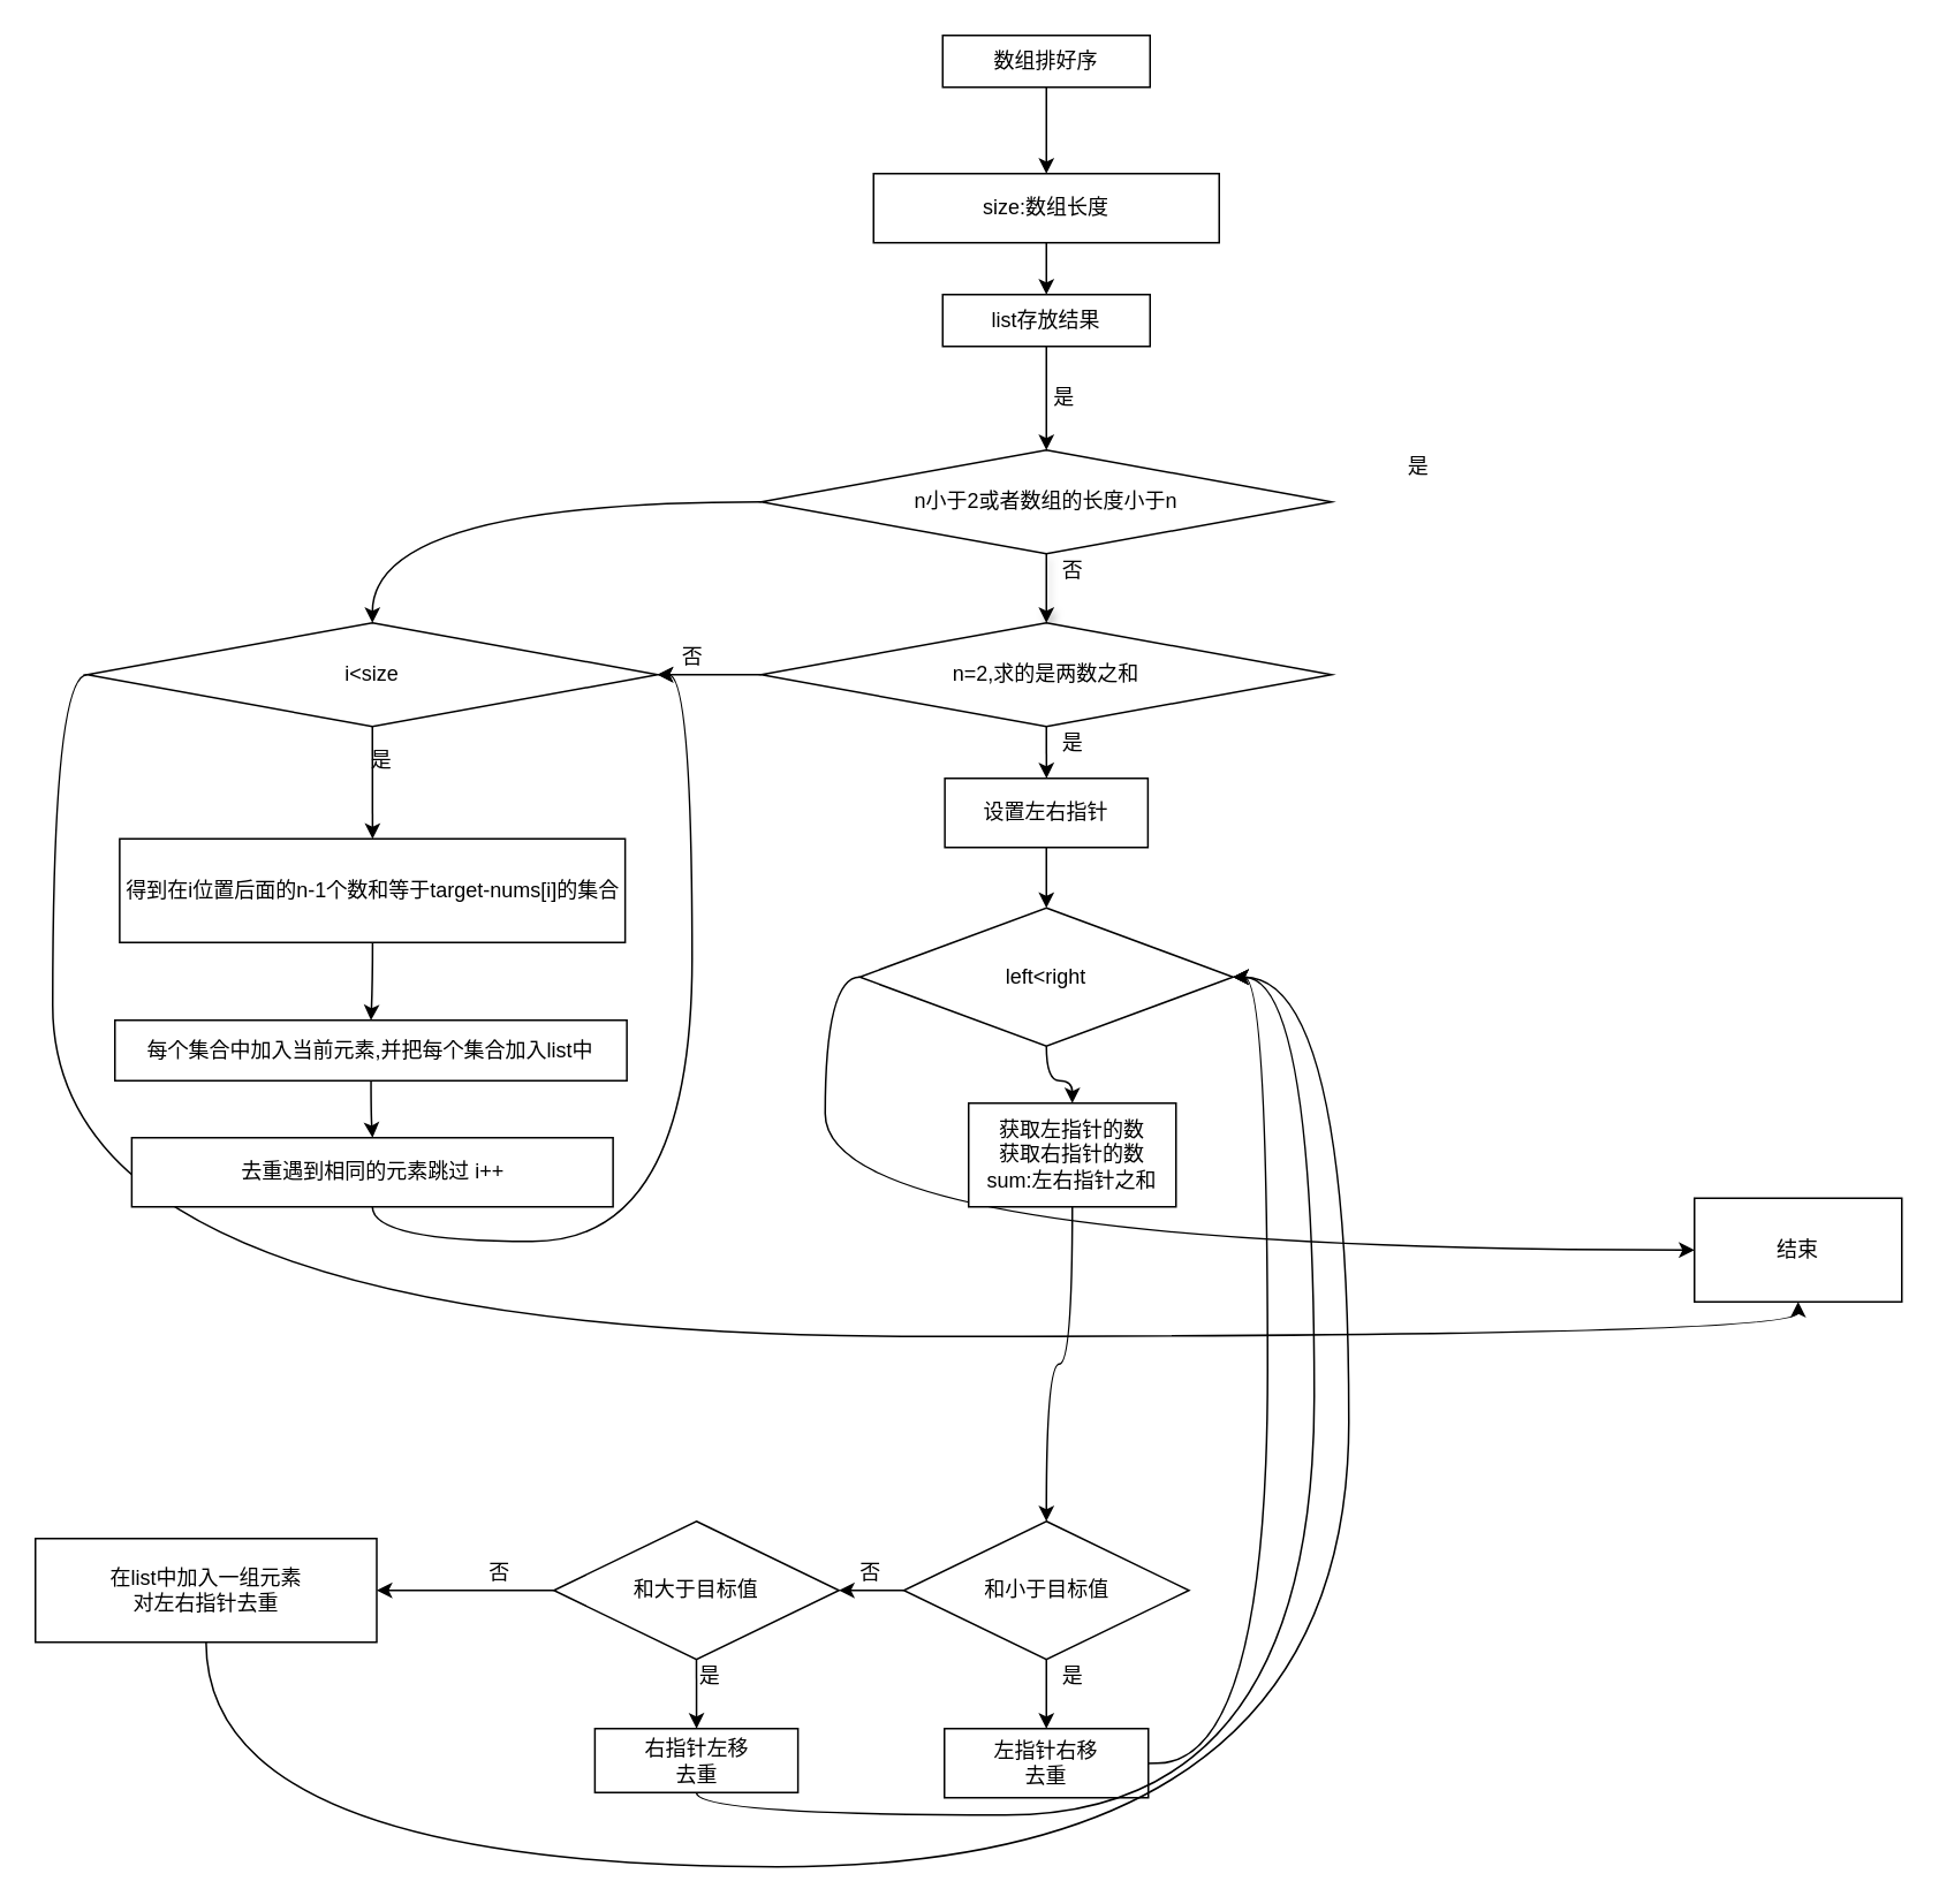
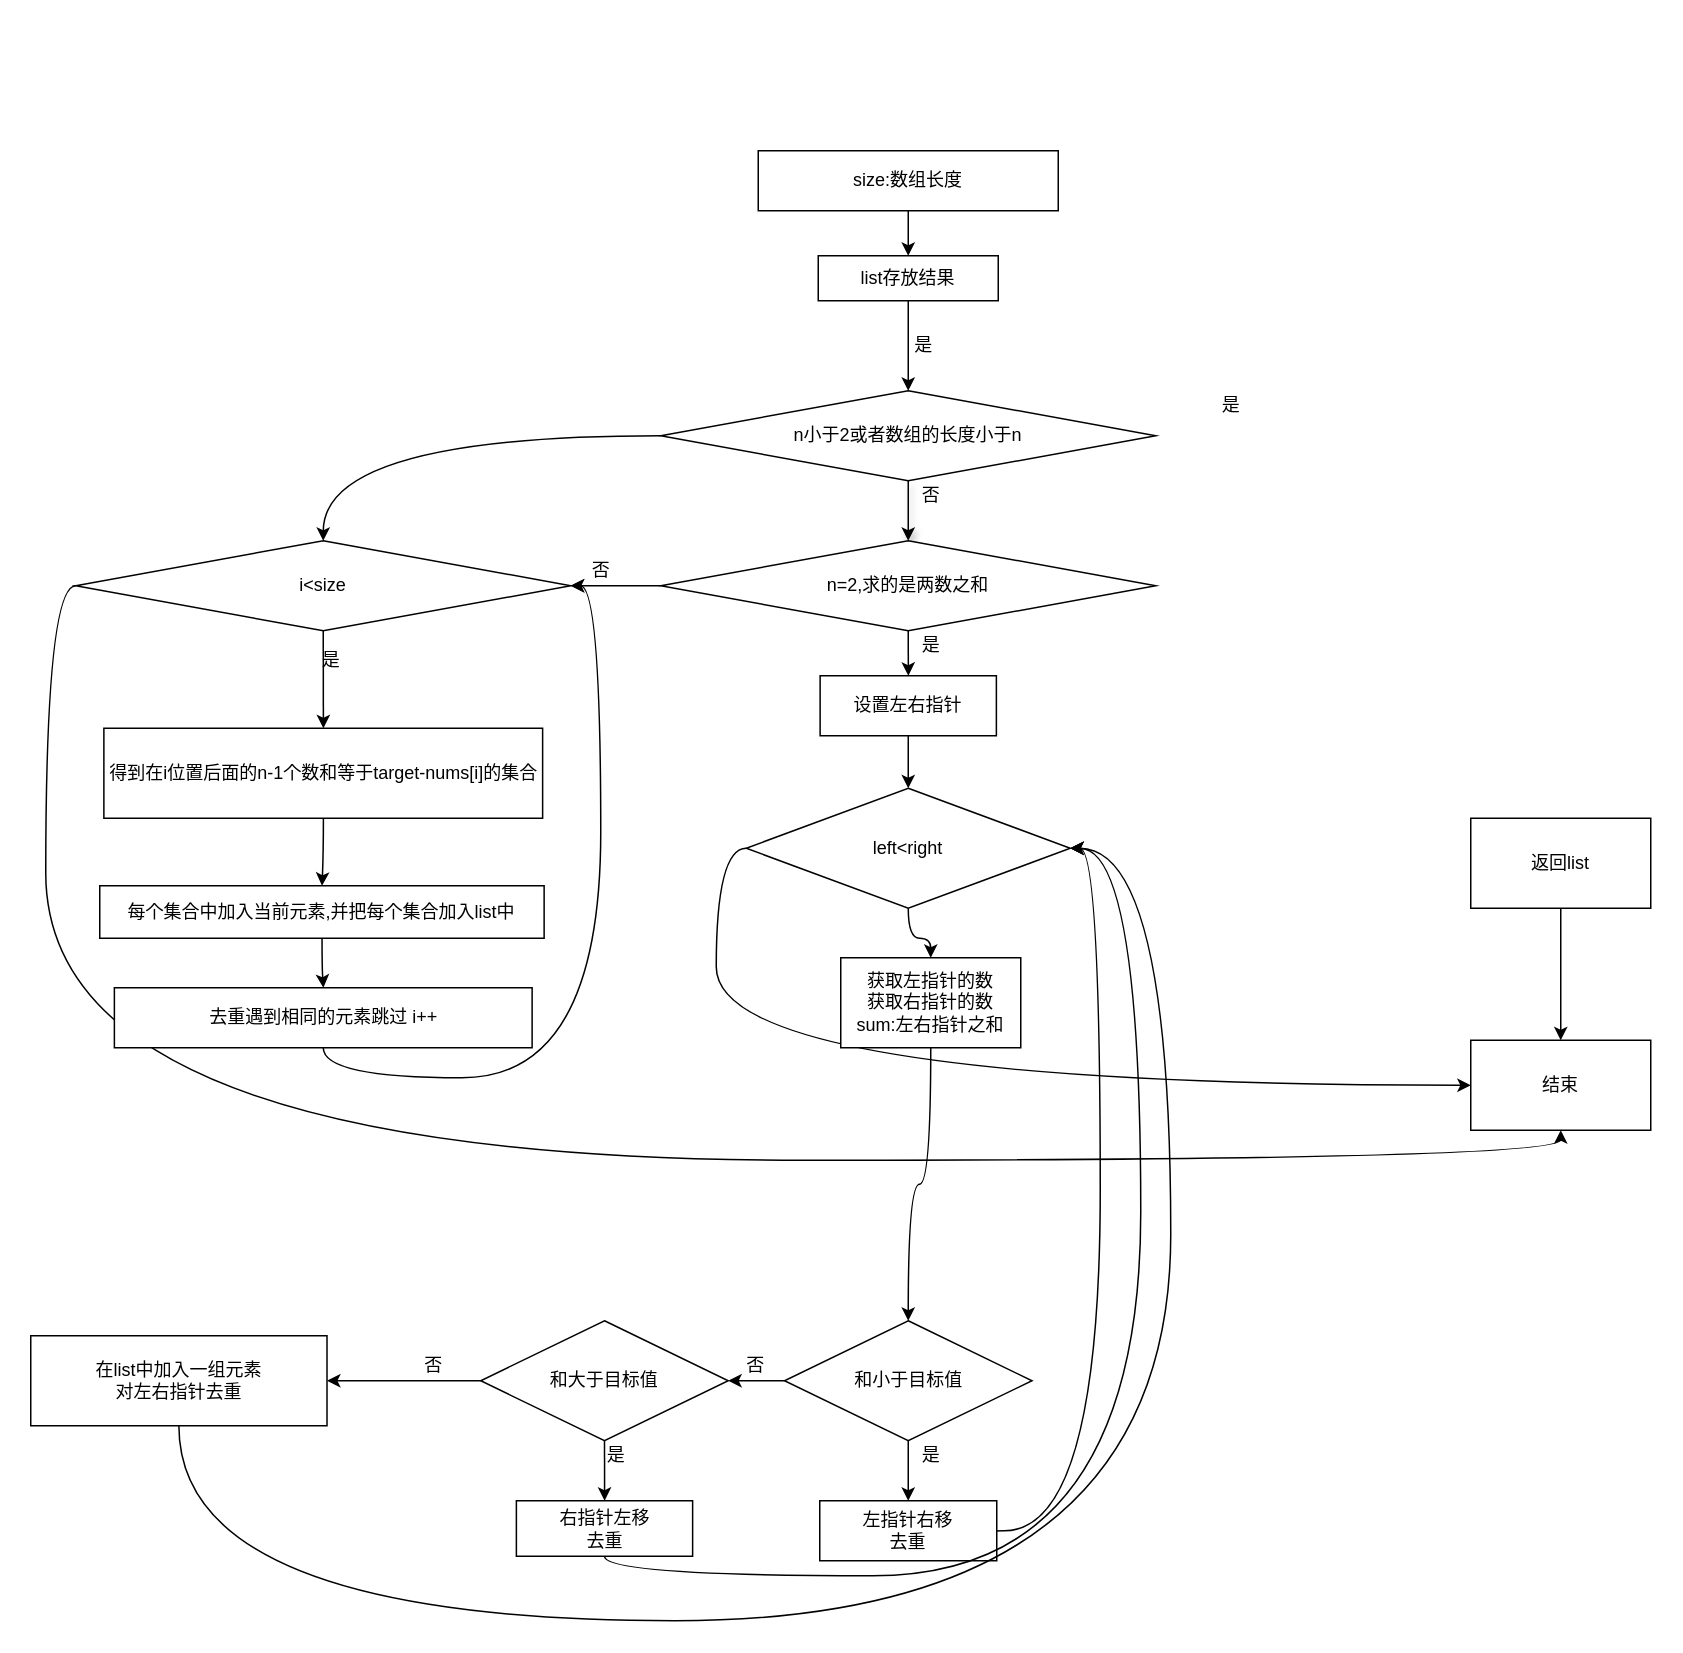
  <mxCell id="0" />
  <mxCell id="1" parent="0" />
  <mxCell id="2" value="" style="edgeStyle=orthogonalEdgeStyle;rounded=0;orthogonalLoop=1;jettySize=auto;html=1;shadow=0;sketch=0;curved=1;" edge="1" parent="1" source="3" target="5"><mxGeometry relative="1" as="geometry" /></mxCell>
  <mxCell id="3" value="size:数组长度" style="rounded=0;whiteSpace=wrap;html=1;shadow=0;sketch=0;" vertex="1" parent="1"><mxGeometry x="505" y="100" width="200" height="40" as="geometry" /></mxCell>
  <mxCell id="4" style="edgeStyle=orthogonalEdgeStyle;rounded=0;orthogonalLoop=1;jettySize=auto;html=1;exitX=0.5;exitY=1;exitDx=0;exitDy=0;entryX=0.5;entryY=0;entryDx=0;entryDy=0;shadow=0;sketch=0;curved=1;" edge="1" parent="1" source="5" target="8"><mxGeometry relative="1" as="geometry" /></mxCell>
  <mxCell id="5" value="list存放结果" style="whiteSpace=wrap;html=1;rounded=0;shadow=0;sketch=0;" vertex="1" parent="1"><mxGeometry x="545" y="170" width="120" height="30" as="geometry" /></mxCell>
  <mxCell id="6" value="" style="edgeStyle=orthogonalEdgeStyle;rounded=0;orthogonalLoop=1;jettySize=auto;html=1;shadow=1;sketch=0;curved=1;" edge="1" parent="1" source="8" target="12"><mxGeometry relative="1" as="geometry" /></mxCell>
  <mxCell id="7" value="" style="edgeStyle=orthogonalEdgeStyle;rounded=0;orthogonalLoop=1;jettySize=auto;html=1;shadow=0;sketch=0;curved=1;" edge="1" parent="1" source="8" target="45"><mxGeometry relative="1" as="geometry" /></mxCell>
  <mxCell id="8" value="n小于2或者数组的长度小于n" style="rhombus;whiteSpace=wrap;html=1;rounded=0;sketch=0;" vertex="1" parent="1"><mxGeometry x="440" y="260" width="330" height="60" as="geometry" /></mxCell>
  <mxCell id="9" value="是" style="text;html=1;align=center;verticalAlign=middle;resizable=0;points=[];autosize=1;strokeColor=none;fillColor=none;shadow=1;rounded=0;sketch=0;" vertex="1" parent="1"><mxGeometry x="595" y="215" width="40" height="30" as="geometry" /></mxCell>
  <mxCell id="10" value="" style="edgeStyle=orthogonalEdgeStyle;rounded=0;orthogonalLoop=1;jettySize=auto;html=1;shadow=0;sketch=0;curved=1;" edge="1" parent="1" source="12" target="16"><mxGeometry relative="1" as="geometry" /></mxCell>
  <mxCell id="11" style="edgeStyle=orthogonalEdgeStyle;rounded=0;orthogonalLoop=1;jettySize=auto;html=1;exitX=0;exitY=0.5;exitDx=0;exitDy=0;entryX=1;entryY=0.5;entryDx=0;entryDy=0;shadow=0;sketch=0;curved=1;" edge="1" parent="1" source="12" target="45"><mxGeometry relative="1" as="geometry" /></mxCell>
  <mxCell id="12" value="n=2,求的是两数之和" style="rhombus;whiteSpace=wrap;html=1;rounded=0;sketch=0;" vertex="1" parent="1"><mxGeometry x="440" y="360" width="330" height="60" as="geometry" /></mxCell>
- <mxCell id="13" style="edgeStyle=orthogonalEdgeStyle;rounded=0;orthogonalLoop=1;jettySize=auto;html=1;exitX=0.5;exitY=1;exitDx=0;exitDy=0;entryX=0.5;entryY=0;entryDx=0;entryDy=0;shadow=0;sketch=0;curved=1;" edge="1" parent="1" source="14" target="3"><mxGeometry relative="1" as="geometry" /></mxCell>
- <mxCell id="14" value="数组排好序" style="whiteSpace=wrap;html=1;rounded=0;shadow=0;sketch=0;" vertex="1" parent="1"><mxGeometry x="545" y="20" width="120" height="30" as="geometry" /></mxCell>
  <mxCell id="15" style="edgeStyle=orthogonalEdgeStyle;rounded=0;orthogonalLoop=1;jettySize=auto;html=1;exitX=0.5;exitY=1;exitDx=0;exitDy=0;entryX=0.5;entryY=0;entryDx=0;entryDy=0;shadow=0;sketch=0;curved=1;" edge="1" parent="1" source="16" target="19"><mxGeometry relative="1" as="geometry" /></mxCell>
  <mxCell id="16" value="设置左右指针" style="whiteSpace=wrap;html=1;rounded=0;sketch=0;" vertex="1" parent="1"><mxGeometry x="546.25" y="450" width="117.5" height="40" as="geometry" /></mxCell>
  <mxCell id="17" value="" style="edgeStyle=orthogonalEdgeStyle;rounded=0;orthogonalLoop=1;jettySize=auto;html=1;shadow=0;sketch=0;curved=1;" edge="1" parent="1" source="19" target="21"><mxGeometry relative="1" as="geometry" /></mxCell>
  <mxCell id="18" style="edgeStyle=orthogonalEdgeStyle;rounded=0;orthogonalLoop=1;jettySize=auto;html=1;exitX=0;exitY=0.5;exitDx=0;exitDy=0;entryX=0;entryY=0.5;entryDx=0;entryDy=0;shadow=0;sketch=0;curved=1;" edge="1" parent="1" source="19" target="54"><mxGeometry relative="1" as="geometry" /></mxCell>
  <mxCell id="19" value="left&amp;lt;right" style="rhombus;whiteSpace=wrap;html=1;rounded=0;shadow=0;sketch=0;" vertex="1" parent="1"><mxGeometry x="497" y="525" width="216" height="80" as="geometry" /></mxCell>
  <mxCell id="20" style="edgeStyle=orthogonalEdgeStyle;rounded=0;orthogonalLoop=1;jettySize=auto;html=1;exitX=0.5;exitY=1;exitDx=0;exitDy=0;entryX=0.5;entryY=0;entryDx=0;entryDy=0;shadow=0;sketch=0;curved=1;" edge="1" parent="1" source="21" target="24"><mxGeometry relative="1" as="geometry" /></mxCell>
  <mxCell id="21" value="获取左指针的数&lt;br&gt;获取右指针的数&lt;br&gt;sum:左右指针之和" style="whiteSpace=wrap;html=1;rounded=0;shadow=0;sketch=0;" vertex="1" parent="1"><mxGeometry x="560" y="638" width="120" height="60" as="geometry" /></mxCell>
  <mxCell id="22" value="" style="edgeStyle=orthogonalEdgeStyle;rounded=0;orthogonalLoop=1;jettySize=auto;html=1;shadow=0;sketch=0;curved=1;" edge="1" parent="1" source="24" target="26"><mxGeometry relative="1" as="geometry" /></mxCell>
  <mxCell id="23" style="edgeStyle=orthogonalEdgeStyle;rounded=0;orthogonalLoop=1;jettySize=auto;html=1;exitX=0;exitY=0.5;exitDx=0;exitDy=0;entryX=1;entryY=0.5;entryDx=0;entryDy=0;shadow=0;sketch=0;curved=1;" edge="1" parent="1" source="24" target="30"><mxGeometry relative="1" as="geometry" /></mxCell>
  <mxCell id="24" value="和小于目标值" style="rhombus;whiteSpace=wrap;html=1;shadow=0;rounded=0;sketch=0;" vertex="1" parent="1"><mxGeometry x="522.5" y="880" width="165" height="80" as="geometry" /></mxCell>
  <mxCell id="25" style="edgeStyle=orthogonalEdgeStyle;rounded=0;orthogonalLoop=1;jettySize=auto;html=1;exitX=0.5;exitY=1;exitDx=0;exitDy=0;entryX=1;entryY=0.5;entryDx=0;entryDy=0;shadow=0;sketch=0;curved=1;" edge="1" parent="1" source="26" target="19"><mxGeometry relative="1" as="geometry"><Array as="points"><mxPoint x="605" y="1020" /><mxPoint x="733" y="1020" /><mxPoint x="733" y="565" /></Array></mxGeometry></mxCell>
  <mxCell id="26" value="左指针右移&lt;br&gt;去重" style="whiteSpace=wrap;html=1;shadow=0;rounded=0;sketch=0;" vertex="1" parent="1"><mxGeometry x="546" y="1000" width="118" height="40" as="geometry" /></mxCell>
  <mxCell id="27" value="是" style="text;html=1;align=center;verticalAlign=middle;resizable=0;points=[];autosize=1;strokeColor=none;fillColor=none;rounded=0;sketch=0;" vertex="1" parent="1"><mxGeometry x="600" y="955" width="40" height="30" as="geometry" /></mxCell>
  <mxCell id="28" value="" style="edgeStyle=orthogonalEdgeStyle;rounded=0;orthogonalLoop=1;jettySize=auto;html=1;shadow=0;sketch=0;curved=1;" edge="1" parent="1" source="30" target="33"><mxGeometry relative="1" as="geometry" /></mxCell>
  <mxCell id="29" value="" style="edgeStyle=orthogonalEdgeStyle;rounded=0;orthogonalLoop=1;jettySize=auto;html=1;shadow=0;sketch=0;curved=1;" edge="1" parent="1" source="30" target="36"><mxGeometry relative="1" as="geometry" /></mxCell>
  <mxCell id="30" value="和大于目标值" style="rhombus;whiteSpace=wrap;html=1;shadow=0;rounded=0;sketch=0;" vertex="1" parent="1"><mxGeometry x="320" y="880" width="165" height="80" as="geometry" /></mxCell>
  <mxCell id="31" value="否" style="text;html=1;align=center;verticalAlign=middle;resizable=0;points=[];autosize=1;strokeColor=none;fillColor=none;rounded=0;sketch=0;" vertex="1" parent="1"><mxGeometry x="482.5" y="895" width="40" height="30" as="geometry" /></mxCell>
  <mxCell id="32" style="edgeStyle=orthogonalEdgeStyle;rounded=0;orthogonalLoop=1;jettySize=auto;html=1;exitX=0.5;exitY=1;exitDx=0;exitDy=0;entryX=1;entryY=0.5;entryDx=0;entryDy=0;shadow=0;sketch=0;curved=1;" edge="1" parent="1" source="33" target="19"><mxGeometry relative="1" as="geometry"><Array as="points"><mxPoint x="403" y="1050" /><mxPoint x="760" y="1050" /><mxPoint x="760" y="565" /></Array></mxGeometry></mxCell>
  <mxCell id="33" value="右指针左移&lt;br&gt;去重" style="whiteSpace=wrap;html=1;shadow=0;rounded=0;sketch=0;" vertex="1" parent="1"><mxGeometry x="343.75" y="1000" width="117.5" height="37" as="geometry" /></mxCell>
  <mxCell id="34" value="是" style="text;html=1;align=center;verticalAlign=middle;resizable=0;points=[];autosize=1;strokeColor=none;fillColor=none;rounded=0;sketch=0;" vertex="1" parent="1"><mxGeometry x="390" y="955" width="40" height="30" as="geometry" /></mxCell>
  <mxCell id="35" style="edgeStyle=orthogonalEdgeStyle;rounded=0;orthogonalLoop=1;jettySize=auto;html=1;exitX=0.5;exitY=1;exitDx=0;exitDy=0;entryX=1;entryY=0.5;entryDx=0;entryDy=0;shadow=0;sketch=0;curved=1;" edge="1" parent="1" source="36" target="19"><mxGeometry relative="1" as="geometry"><Array as="points"><mxPoint x="119" y="1080" /><mxPoint x="780" y="1080" /><mxPoint x="780" y="565" /></Array></mxGeometry></mxCell>
  <mxCell id="36" value="在list中加入一组元素&lt;br&gt;对左右指针去重" style="whiteSpace=wrap;html=1;shadow=0;rounded=0;sketch=0;" vertex="1" parent="1"><mxGeometry x="20" y="890" width="197.5" height="60" as="geometry" /></mxCell>
  <mxCell id="37" value="否&amp;nbsp;" style="text;html=1;align=center;verticalAlign=middle;resizable=0;points=[];autosize=1;strokeColor=none;fillColor=none;rounded=0;sketch=0;" vertex="1" parent="1"><mxGeometry x="270" y="895" width="40" height="30" as="geometry" /></mxCell>
  <mxCell id="38" value="是" style="text;html=1;align=center;verticalAlign=middle;resizable=0;points=[];autosize=1;strokeColor=none;fillColor=none;rounded=0;sketch=0;" vertex="1" parent="1"><mxGeometry x="600" y="415" width="40" height="30" as="geometry" /></mxCell>
+ <mxCell id="39" style="edgeStyle=orthogonalEdgeStyle;rounded=0;orthogonalLoop=1;jettySize=auto;html=1;exitX=0.5;exitY=1;exitDx=0;exitDy=0;entryX=0.5;entryY=0;entryDx=0;entryDy=0;shadow=0;sketch=0;curved=1;" edge="1" parent="1" source="40" target="54"><mxGeometry relative="1" as="geometry" /></mxCell>
+ <mxCell id="40" value="返回list" style="whiteSpace=wrap;html=1;rounded=0;sketch=0;" vertex="1" parent="1"><mxGeometry x="980" y="545" width="120" height="60" as="geometry" /></mxCell>
  <mxCell id="41" value="否" style="text;html=1;align=center;verticalAlign=middle;resizable=0;points=[];autosize=1;strokeColor=none;fillColor=none;rounded=0;sketch=0;" vertex="1" parent="1"><mxGeometry x="600" y="315" width="40" height="30" as="geometry" /></mxCell>
  <mxCell id="42" value="是" style="text;html=1;align=center;verticalAlign=middle;resizable=0;points=[];autosize=1;strokeColor=none;fillColor=none;rounded=0;sketch=0;" vertex="1" parent="1"><mxGeometry x="800" y="255" width="40" height="30" as="geometry" /></mxCell>
  <mxCell id="43" value="" style="edgeStyle=orthogonalEdgeStyle;rounded=0;orthogonalLoop=1;jettySize=auto;html=1;shadow=0;sketch=0;curved=1;" edge="1" parent="1" source="45" target="47"><mxGeometry relative="1" as="geometry" /></mxCell>
  <mxCell id="44" style="edgeStyle=orthogonalEdgeStyle;rounded=0;orthogonalLoop=1;jettySize=auto;html=1;exitX=0;exitY=0.5;exitDx=0;exitDy=0;entryX=0.5;entryY=1;entryDx=0;entryDy=0;shadow=0;sketch=0;curved=1;" edge="1" parent="1" source="45" target="54"><mxGeometry relative="1" as="geometry" /></mxCell>
  <mxCell id="45" value="i&amp;lt;size" style="rhombus;whiteSpace=wrap;html=1;rounded=0;shadow=0;sketch=0;" vertex="1" parent="1"><mxGeometry x="50" y="360" width="330" height="60" as="geometry" /></mxCell>
  <mxCell id="46" value="" style="edgeStyle=orthogonalEdgeStyle;rounded=0;orthogonalLoop=1;jettySize=auto;html=1;shadow=0;sketch=0;curved=1;" edge="1" parent="1" source="47" target="51"><mxGeometry relative="1" as="geometry" /></mxCell>
  <mxCell id="47" value="得到在i位置后面的n-1个数和等于target-nums[i]的集合" style="whiteSpace=wrap;html=1;rounded=0;shadow=0;sketch=0;" vertex="1" parent="1"><mxGeometry x="68.75" y="485" width="292.5" height="60" as="geometry" /></mxCell>
  <mxCell id="48" value="否" style="text;html=1;align=center;verticalAlign=middle;resizable=0;points=[];autosize=1;strokeColor=none;fillColor=none;rounded=0;sketch=0;" vertex="1" parent="1"><mxGeometry x="380" y="365" width="40" height="30" as="geometry" /></mxCell>
  <mxCell id="49" value="是" style="text;html=1;align=center;verticalAlign=middle;resizable=0;points=[];autosize=1;strokeColor=none;fillColor=none;rounded=0;sketch=0;" vertex="1" parent="1"><mxGeometry x="200" y="425" width="40" height="30" as="geometry" /></mxCell>
  <mxCell id="50" value="" style="edgeStyle=orthogonalEdgeStyle;rounded=0;orthogonalLoop=1;jettySize=auto;html=1;shadow=0;sketch=0;curved=1;" edge="1" parent="1" source="51" target="53"><mxGeometry relative="1" as="geometry" /></mxCell>
  <mxCell id="51" value="每个集合中加入当前元素,并把每个集合加入list中" style="whiteSpace=wrap;html=1;rounded=0;shadow=0;sketch=0;" vertex="1" parent="1"><mxGeometry x="66" y="590" width="296.25" height="35" as="geometry" /></mxCell>
  <mxCell id="52" style="edgeStyle=orthogonalEdgeStyle;rounded=0;orthogonalLoop=1;jettySize=auto;html=1;exitX=0.5;exitY=1;exitDx=0;exitDy=0;entryX=1;entryY=0.5;entryDx=0;entryDy=0;shadow=0;sketch=0;curved=1;" edge="1" parent="1" source="53" target="45"><mxGeometry relative="1" as="geometry"><Array as="points"><mxPoint x="215" y="718" /><mxPoint x="400" y="718" /><mxPoint x="400" y="390" /></Array></mxGeometry></mxCell>
  <mxCell id="53" value="去重遇到相同的元素跳过 i++" style="whiteSpace=wrap;html=1;rounded=0;shadow=0;sketch=0;" vertex="1" parent="1"><mxGeometry x="75.75" y="658" width="278.5" height="40" as="geometry" /></mxCell>
  <mxCell id="54" value="结束" style="whiteSpace=wrap;html=1;shadow=0;rounded=0;sketch=0;" vertex="1" parent="1"><mxGeometry x="980" y="693" width="120" height="60" as="geometry" /></mxCell>
